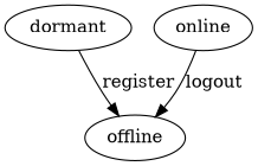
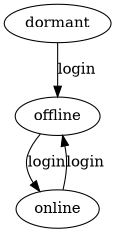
  digraph {
    dormant
    offline
    online
-   dormant -> offline [label=register]
-   online -> offline [label=logout]
+   dormant -> offline [label=login]
+   offline -> online [label=login]
+   online -> offline [label=login]
  }
